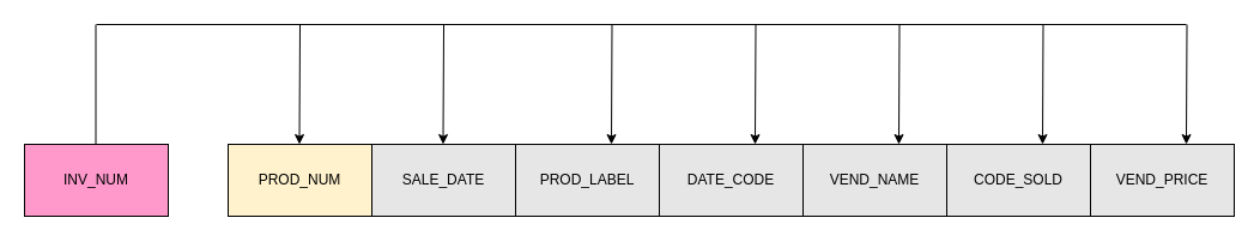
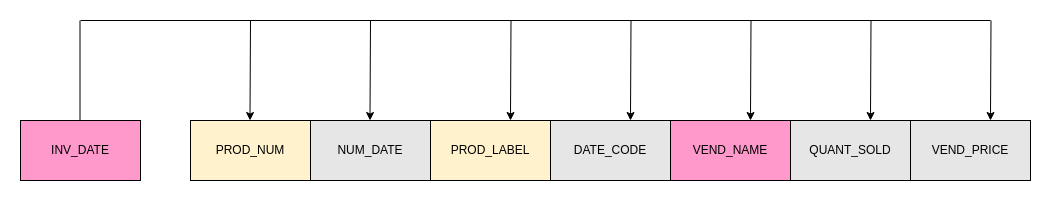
  <mxCell id="0" />
  <mxCell id="1" parent="0" />
  <mxCell id="2" value="PROD_NUM" style="rounded=0;whiteSpace=wrap;html=1;fillColor=#fff2cc;" parent="1" vertex="1"><mxGeometry x="190" y="120" width="120" height="60" as="geometry" /></mxCell>
- <mxCell id="3" value="SALE_DATE" style="rounded=0;whiteSpace=wrap;html=1;fillColor=#E6E6E6;" parent="1" vertex="1"><mxGeometry x="310" y="120" width="120" height="60" as="geometry" /></mxCell>
- <mxCell id="4" value="PROD_LABEL" style="rounded=0;whiteSpace=wrap;html=1;fillColor=#E6E6E6;" parent="1" vertex="1"><mxGeometry x="430" y="120" width="120" height="60" as="geometry" /></mxCell>
+ <mxCell id="3" value="NUM_DATE" style="rounded=0;whiteSpace=wrap;html=1;fillColor=#E6E6E6;" parent="1" vertex="1"><mxGeometry x="310" y="120" width="120" height="60" as="geometry" /></mxCell>
+ <mxCell id="4" value="PROD_LABEL" style="rounded=0;whiteSpace=wrap;html=1;fillColor=#fff2cc;" parent="1" vertex="1"><mxGeometry x="430" y="120" width="120" height="60" as="geometry" /></mxCell>
  <mxCell id="5" value="DATE_CODE" style="rounded=0;whiteSpace=wrap;html=1;fillColor=#E6E6E6;" parent="1" vertex="1"><mxGeometry x="550" y="120" width="120" height="60" as="geometry" /></mxCell>
- <mxCell id="6" value="VEND_NAME" style="rounded=0;whiteSpace=wrap;html=1;fillColor=#E6E6E6;" parent="1" vertex="1"><mxGeometry x="670" y="120" width="120" height="60" as="geometry" /></mxCell>
- <mxCell id="7" value="INV_NUM" style="rounded=0;whiteSpace=wrap;html=1;fillColor=#FF99CC;" parent="1" vertex="1"><mxGeometry x="20" y="120" width="120" height="60" as="geometry" /></mxCell>
- <mxCell id="8" value="CODE_SOLD" style="rounded=0;whiteSpace=wrap;html=1;fillColor=#E6E6E6;" parent="1" vertex="1"><mxGeometry x="790" y="120" width="120" height="60" as="geometry" /></mxCell>
+ <mxCell id="6" value="VEND_NAME" style="rounded=0;whiteSpace=wrap;html=1;fillColor=#ff99cc;" parent="1" vertex="1"><mxGeometry x="670" y="120" width="120" height="60" as="geometry" /></mxCell>
+ <mxCell id="7" value="INV_DATE" style="rounded=0;whiteSpace=wrap;html=1;fillColor=#FF99CC;" parent="1" vertex="1"><mxGeometry x="20" y="120" width="120" height="60" as="geometry" /></mxCell>
+ <mxCell id="8" value="QUANT_SOLD" style="rounded=0;whiteSpace=wrap;html=1;fillColor=#E6E6E6;" parent="1" vertex="1"><mxGeometry x="790" y="120" width="120" height="60" as="geometry" /></mxCell>
  <mxCell id="9" value="VEND_PRICE" style="rounded=0;whiteSpace=wrap;html=1;fillColor=#E6E6E6;" parent="1" vertex="1"><mxGeometry x="910" y="120" width="120" height="60" as="geometry" /></mxCell>
  <mxCell id="10" value="" style="endArrow=none;html=1;rounded=0;" parent="1" edge="1"><mxGeometry width="50" height="50" relative="1" as="geometry"><mxPoint x="990" y="20" as="sourcePoint" /><mxPoint x="80" y="20" as="targetPoint" /></mxGeometry></mxCell>
  <mxCell id="11" value="" style="endArrow=none;html=1;rounded=0;exitX=0.75;exitY=0;exitDx=0;exitDy=0;" parent="1" edge="1"><mxGeometry width="50" height="50" relative="1" as="geometry"><mxPoint x="79.5" y="120" as="sourcePoint" /><mxPoint x="79.5" y="20" as="targetPoint" /></mxGeometry></mxCell>
  <mxCell id="12" value="" style="endArrow=classic;html=1;rounded=0;entryX=0.5;entryY=0;entryDx=0;entryDy=0;" edge="1" parent="1"><mxGeometry width="50" height="50" relative="1" as="geometry"><mxPoint x="250" y="20" as="sourcePoint" /><mxPoint x="249.5" y="120" as="targetPoint" /></mxGeometry></mxCell>
  <mxCell id="13" value="" style="endArrow=classic;html=1;rounded=0;entryX=0.5;entryY=0;entryDx=0;entryDy=0;" edge="1" parent="1"><mxGeometry width="50" height="50" relative="1" as="geometry"><mxPoint x="750.5" y="20" as="sourcePoint" /><mxPoint x="750" y="120" as="targetPoint" /></mxGeometry></mxCell>
  <mxCell id="14" value="" style="endArrow=classic;html=1;rounded=0;entryX=0.5;entryY=0;entryDx=0;entryDy=0;" edge="1" parent="1"><mxGeometry width="50" height="50" relative="1" as="geometry"><mxPoint x="630.5" y="20" as="sourcePoint" /><mxPoint x="630" y="120" as="targetPoint" /></mxGeometry></mxCell>
  <mxCell id="15" value="" style="endArrow=classic;html=1;rounded=0;entryX=0.5;entryY=0;entryDx=0;entryDy=0;" edge="1" parent="1"><mxGeometry width="50" height="50" relative="1" as="geometry"><mxPoint x="510.5" y="20" as="sourcePoint" /><mxPoint x="510" y="120" as="targetPoint" /></mxGeometry></mxCell>
  <mxCell id="16" value="" style="endArrow=classic;html=1;rounded=0;entryX=0.5;entryY=0;entryDx=0;entryDy=0;" edge="1" parent="1"><mxGeometry width="50" height="50" relative="1" as="geometry"><mxPoint x="370" y="20" as="sourcePoint" /><mxPoint x="369.5" y="120" as="targetPoint" /></mxGeometry></mxCell>
  <mxCell id="17" value="" style="endArrow=classic;html=1;rounded=0;entryX=0.5;entryY=0;entryDx=0;entryDy=0;" edge="1" parent="1"><mxGeometry width="50" height="50" relative="1" as="geometry"><mxPoint x="870.5" y="20" as="sourcePoint" /><mxPoint x="870" y="120" as="targetPoint" /></mxGeometry></mxCell>
  <mxCell id="18" value="" style="endArrow=classic;html=1;rounded=0;entryX=0.5;entryY=0;entryDx=0;entryDy=0;" edge="1" parent="1"><mxGeometry width="50" height="50" relative="1" as="geometry"><mxPoint x="990.5" y="20" as="sourcePoint" /><mxPoint x="990" y="120" as="targetPoint" /></mxGeometry></mxCell>
